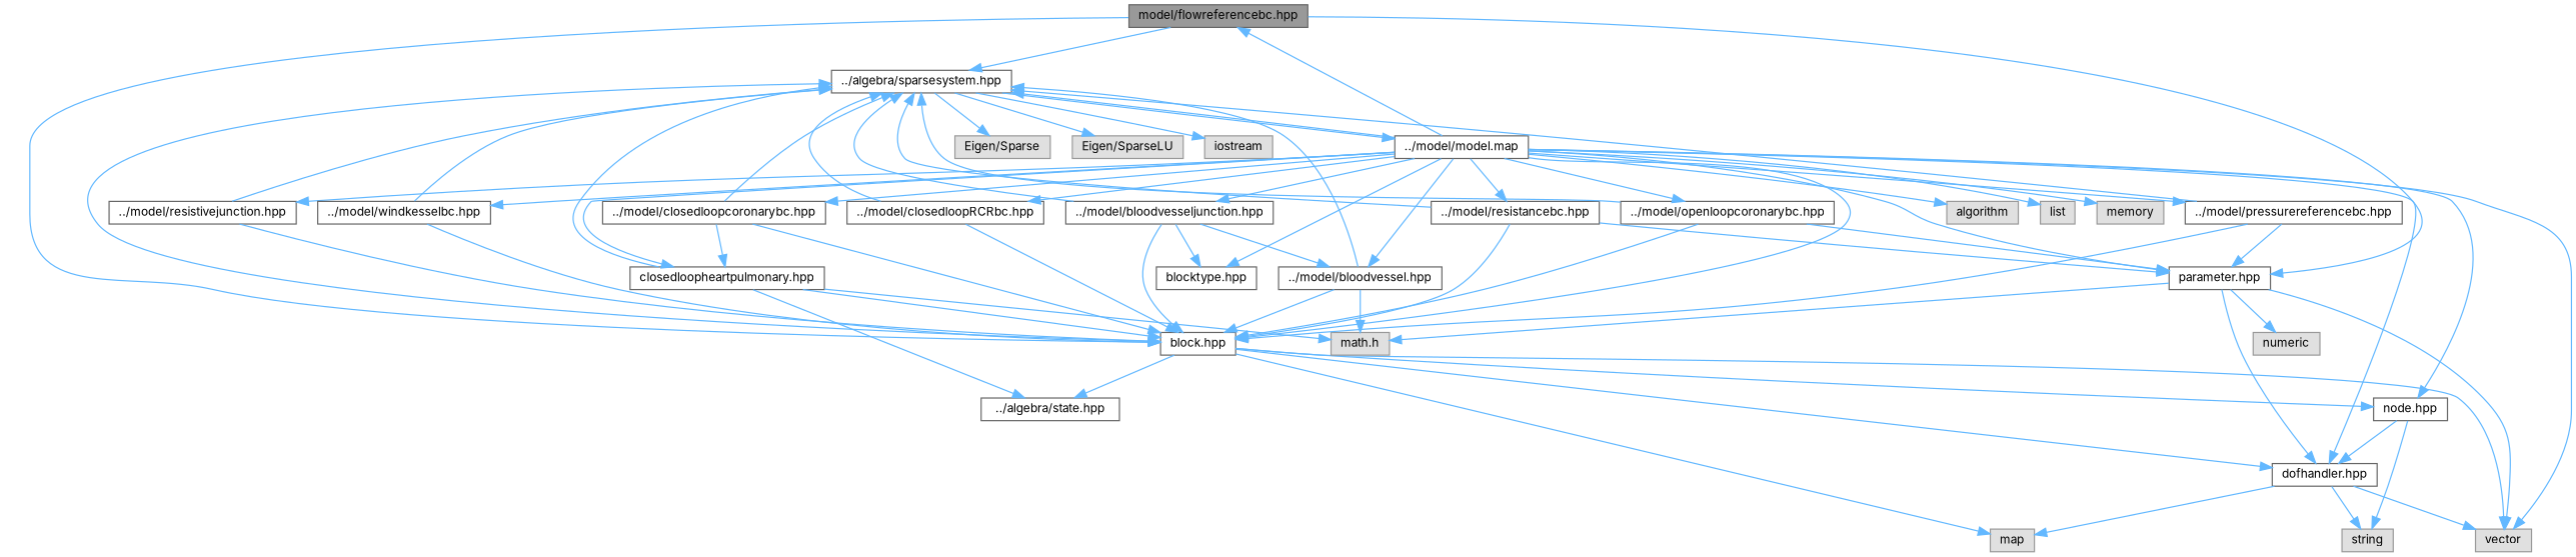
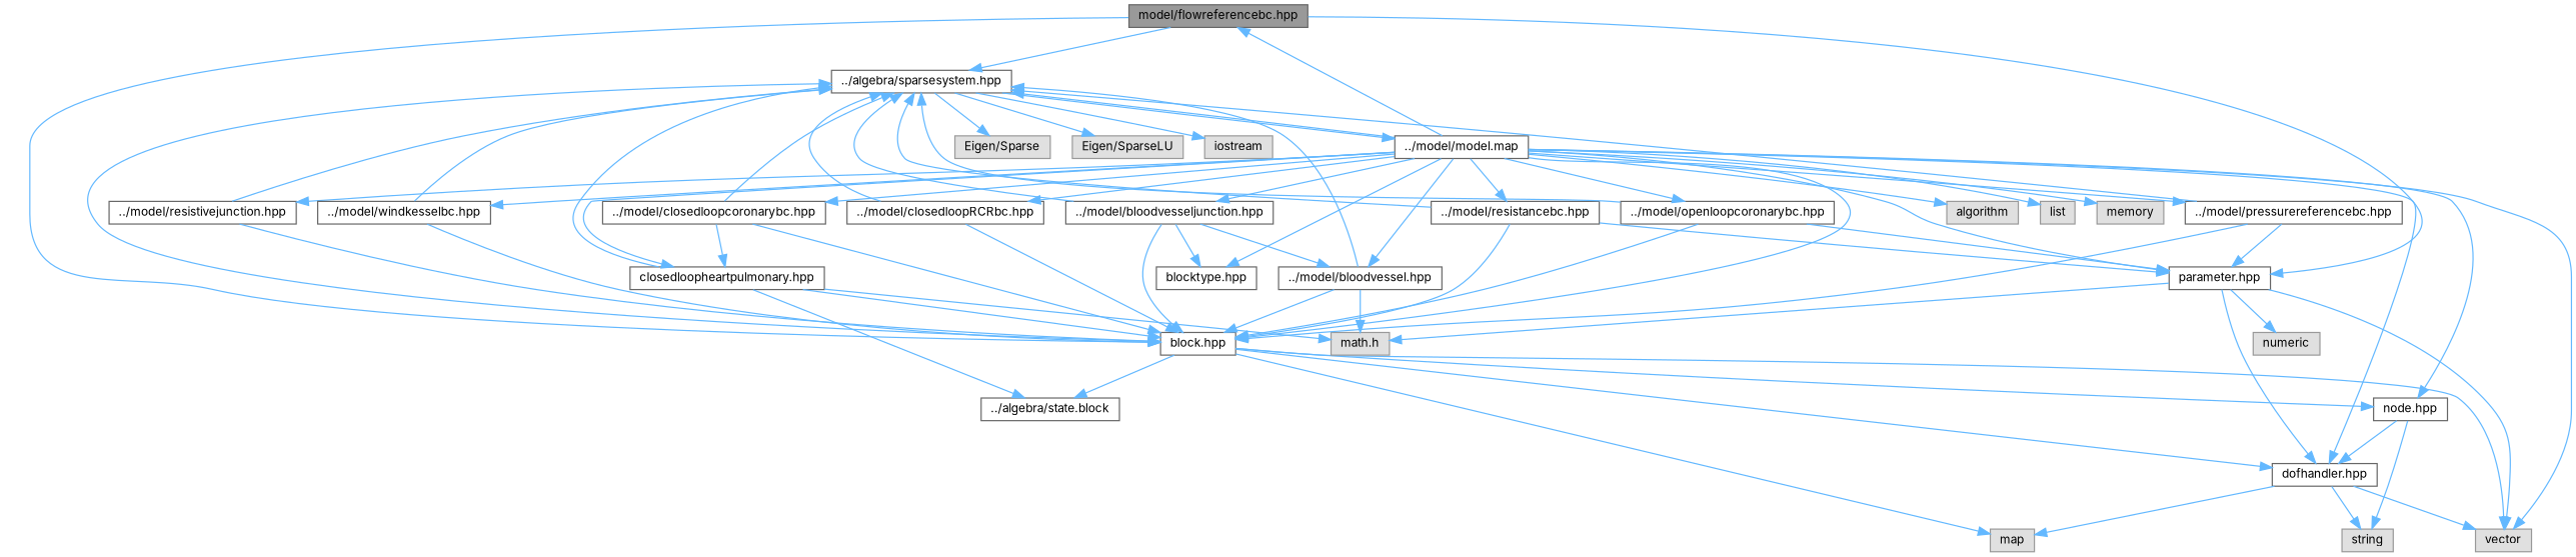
  digraph {
    fontname=Inter
    node [color=grey40 fillcolor=white fontname=Inter fontsize=10 shape=box style=filled]
    edge [color=steelblue1 fontname=Inter fontsize=10 labelfontname=Helvetica labelfontsize=10 style=solid]
    n1 [color=gray40 fillcolor=grey60 fontcolor=black height=0.2 label="model/flowreferencebc.hpp" width=0.4]
    n2 [height=0.2 label="../algebra/sparsesystem.hpp" width=0.4]
    n3 [height=0.2 label="block.hpp" width=0.4]
    n4 [height=0.2 label="parameter.hpp" width=0.4]
    n5 [color=grey60 fillcolor="#E0E0E0" height=0.2 label="Eigen/Sparse" width=0.4]
    n6 [color=grey60 fillcolor="#E0E0E0" height=0.2 label="Eigen/SparseLU" width=0.4]
    n7 [color=grey60 fillcolor="#E0E0E0" height=0.2 label=iostream width=0.4]
    n8 [height=0.2 label="../model/model.map" width=0.4]
    n9 [color=grey60 fillcolor="#E0E0E0" height=0.2 label=vector width=0.4]
    n10 [height=0.2 label="dofhandler.hpp" width=0.4]
    n11 [height=0.2 label="node.hpp" width=0.4]
    n12 [color=grey60 fillcolor="#E0E0E0" height=0.2 label=map width=0.4]
-   n13 [height=0.2 label="../algebra/state.hpp" width=0.4]
+   n13 [height=0.2 label="../algebra/state.block" width=0.4]
    n14 [color=grey60 fillcolor="#E0E0E0" height=0.2 label="math.h" width=0.4]
    n15 [color=grey60 fillcolor="#E0E0E0" height=0.2 label=numeric width=0.4]
    n16 [color=grey60 fillcolor="#E0E0E0" height=0.2 label=algorithm width=0.4]
    n17 [color=grey60 fillcolor="#E0E0E0" height=0.2 label=list width=0.4]
    n18 [color=grey60 fillcolor="#E0E0E0" height=0.2 label=memory width=0.4]
    n19 [height=0.2 label="../model/bloodvessel.hpp" width=0.4]
    n20 [height=0.2 label="../model/bloodvesseljunction.hpp" width=0.4]
    n21 [height=0.2 label="blocktype.hpp" width=0.4]
    n22 [height=0.2 label="../model/closedloopRCRbc.hpp" width=0.4]
    n23 [height=0.2 label="../model/closedloopcoronarybc.hpp" width=0.4]
    n24 [height=0.2 label="closedloopheartpulmonary.hpp" width=0.4]
    n25 [height=0.2 label="../model/openloopcoronarybc.hpp" width=0.4]
    n26 [height=0.2 label="../model/pressurereferencebc.hpp" width=0.4]
    n27 [height=0.2 label="../model/resistancebc.hpp" width=0.4]
    n28 [height=0.2 label="../model/resistivejunction.hpp" width=0.4]
    n29 [height=0.2 label="../model/windkesselbc.hpp" width=0.4]
    n30 [color=grey60 fillcolor="#E0E0E0" height=0.2 label=string width=0.4]
    n1 -> n2
    n1 -> n3
    n1 -> n4
    n2 -> n5
    n2 -> n6
    n2 -> n7
    n2 -> n8
    n3 -> n2
    n3 -> n9
    n3 -> n10
    n3 -> n11
    n3 -> n12
    n3 -> n13
    n4 -> n9
    n4 -> n10
    n4 -> n14
    n4 -> n15
    n8 -> n1
    n8 -> n2
    n8 -> n3
    n8 -> n4
    n8 -> n9
    n8 -> n10
    n8 -> n11
    n8 -> n16
    n8 -> n17
    n8 -> n18
    n8 -> n19
    n8 -> n20
    n8 -> n21
    n8 -> n22
    n8 -> n23
    n8 -> n24
    n8 -> n25
    n8 -> n26
    n8 -> n27
    n8 -> n28
    n8 -> n29
    n10 -> n9
    n10 -> n12
    n10 -> n30
    n11 -> n10
    n11 -> n30
    n19 -> n2
    n19 -> n3
    n19 -> n14
    n20 -> n2
    n20 -> n3
    n20 -> n19
    n20 -> n21
    n22 -> n2
    n22 -> n3
    n23 -> n2
    n23 -> n3
    n23 -> n24
    n24 -> n2
    n24 -> n3
    n24 -> n13
    n24 -> n14
    n25 -> n2
    n25 -> n3
    n25 -> n4
    n26 -> n2
    n26 -> n3
    n26 -> n4
    n27 -> n2
    n27 -> n3
    n27 -> n4
    n28 -> n2
    n28 -> n3
    n29 -> n2
    n29 -> n3
  }
